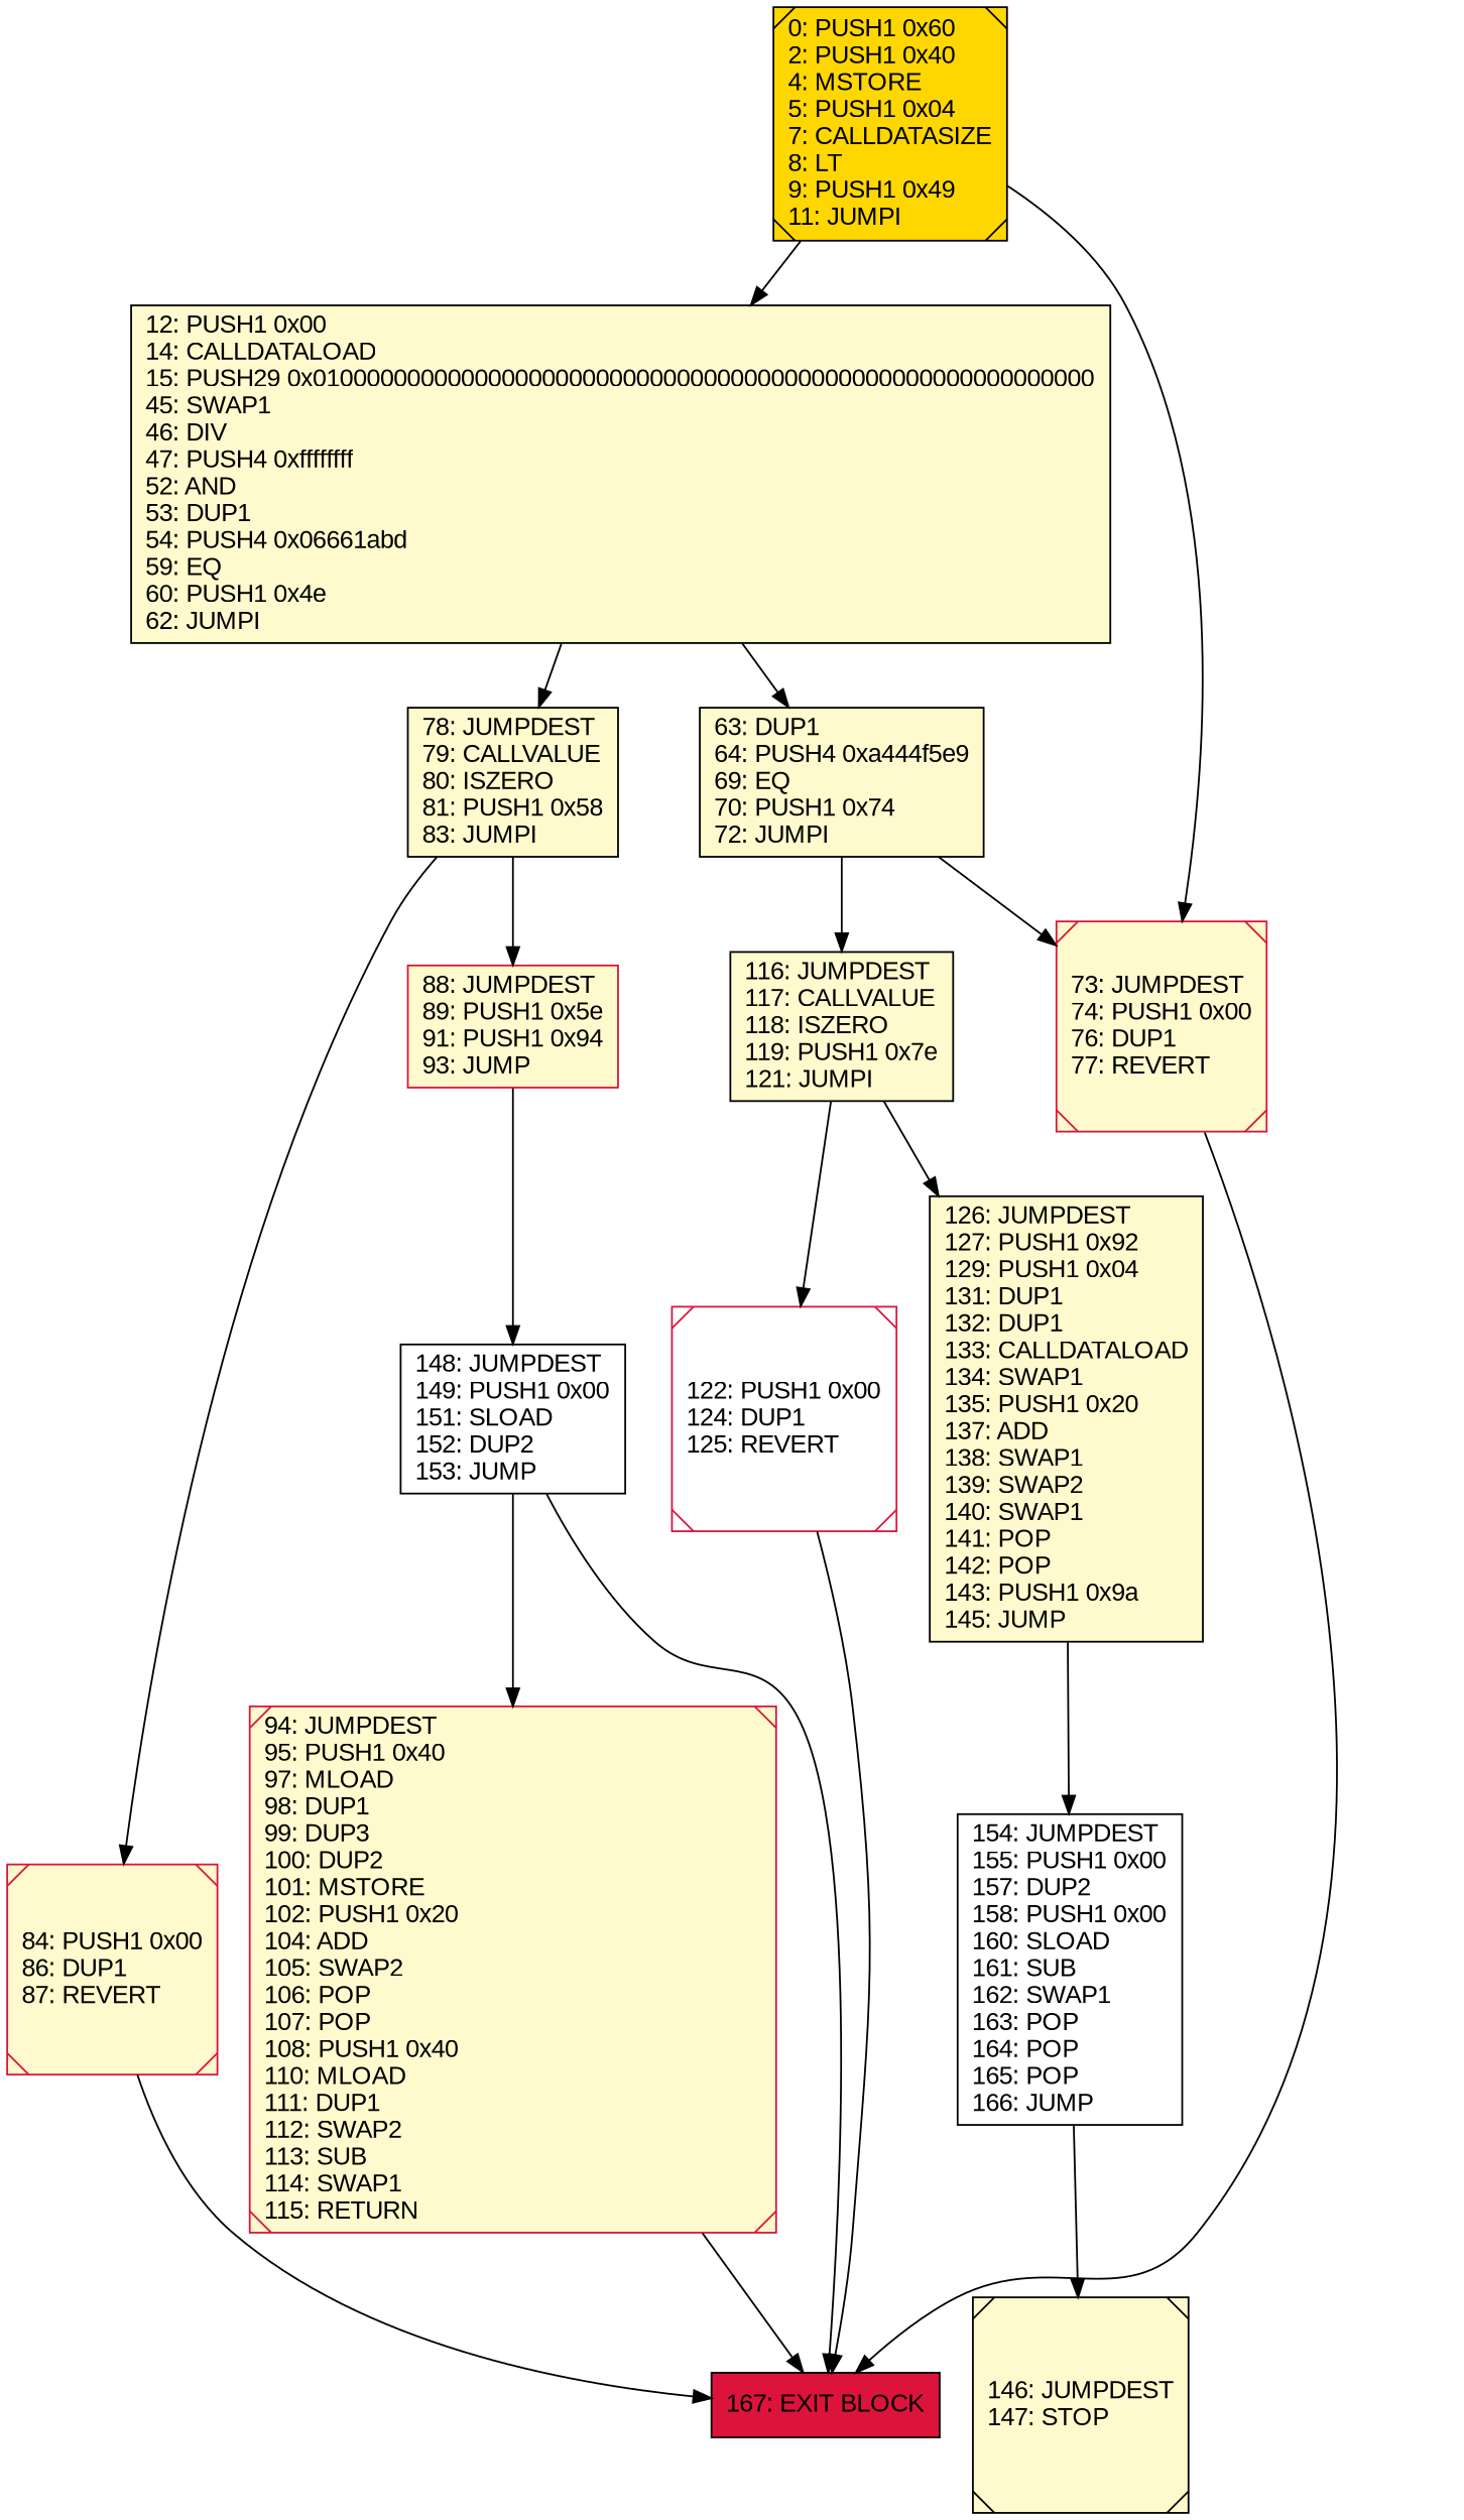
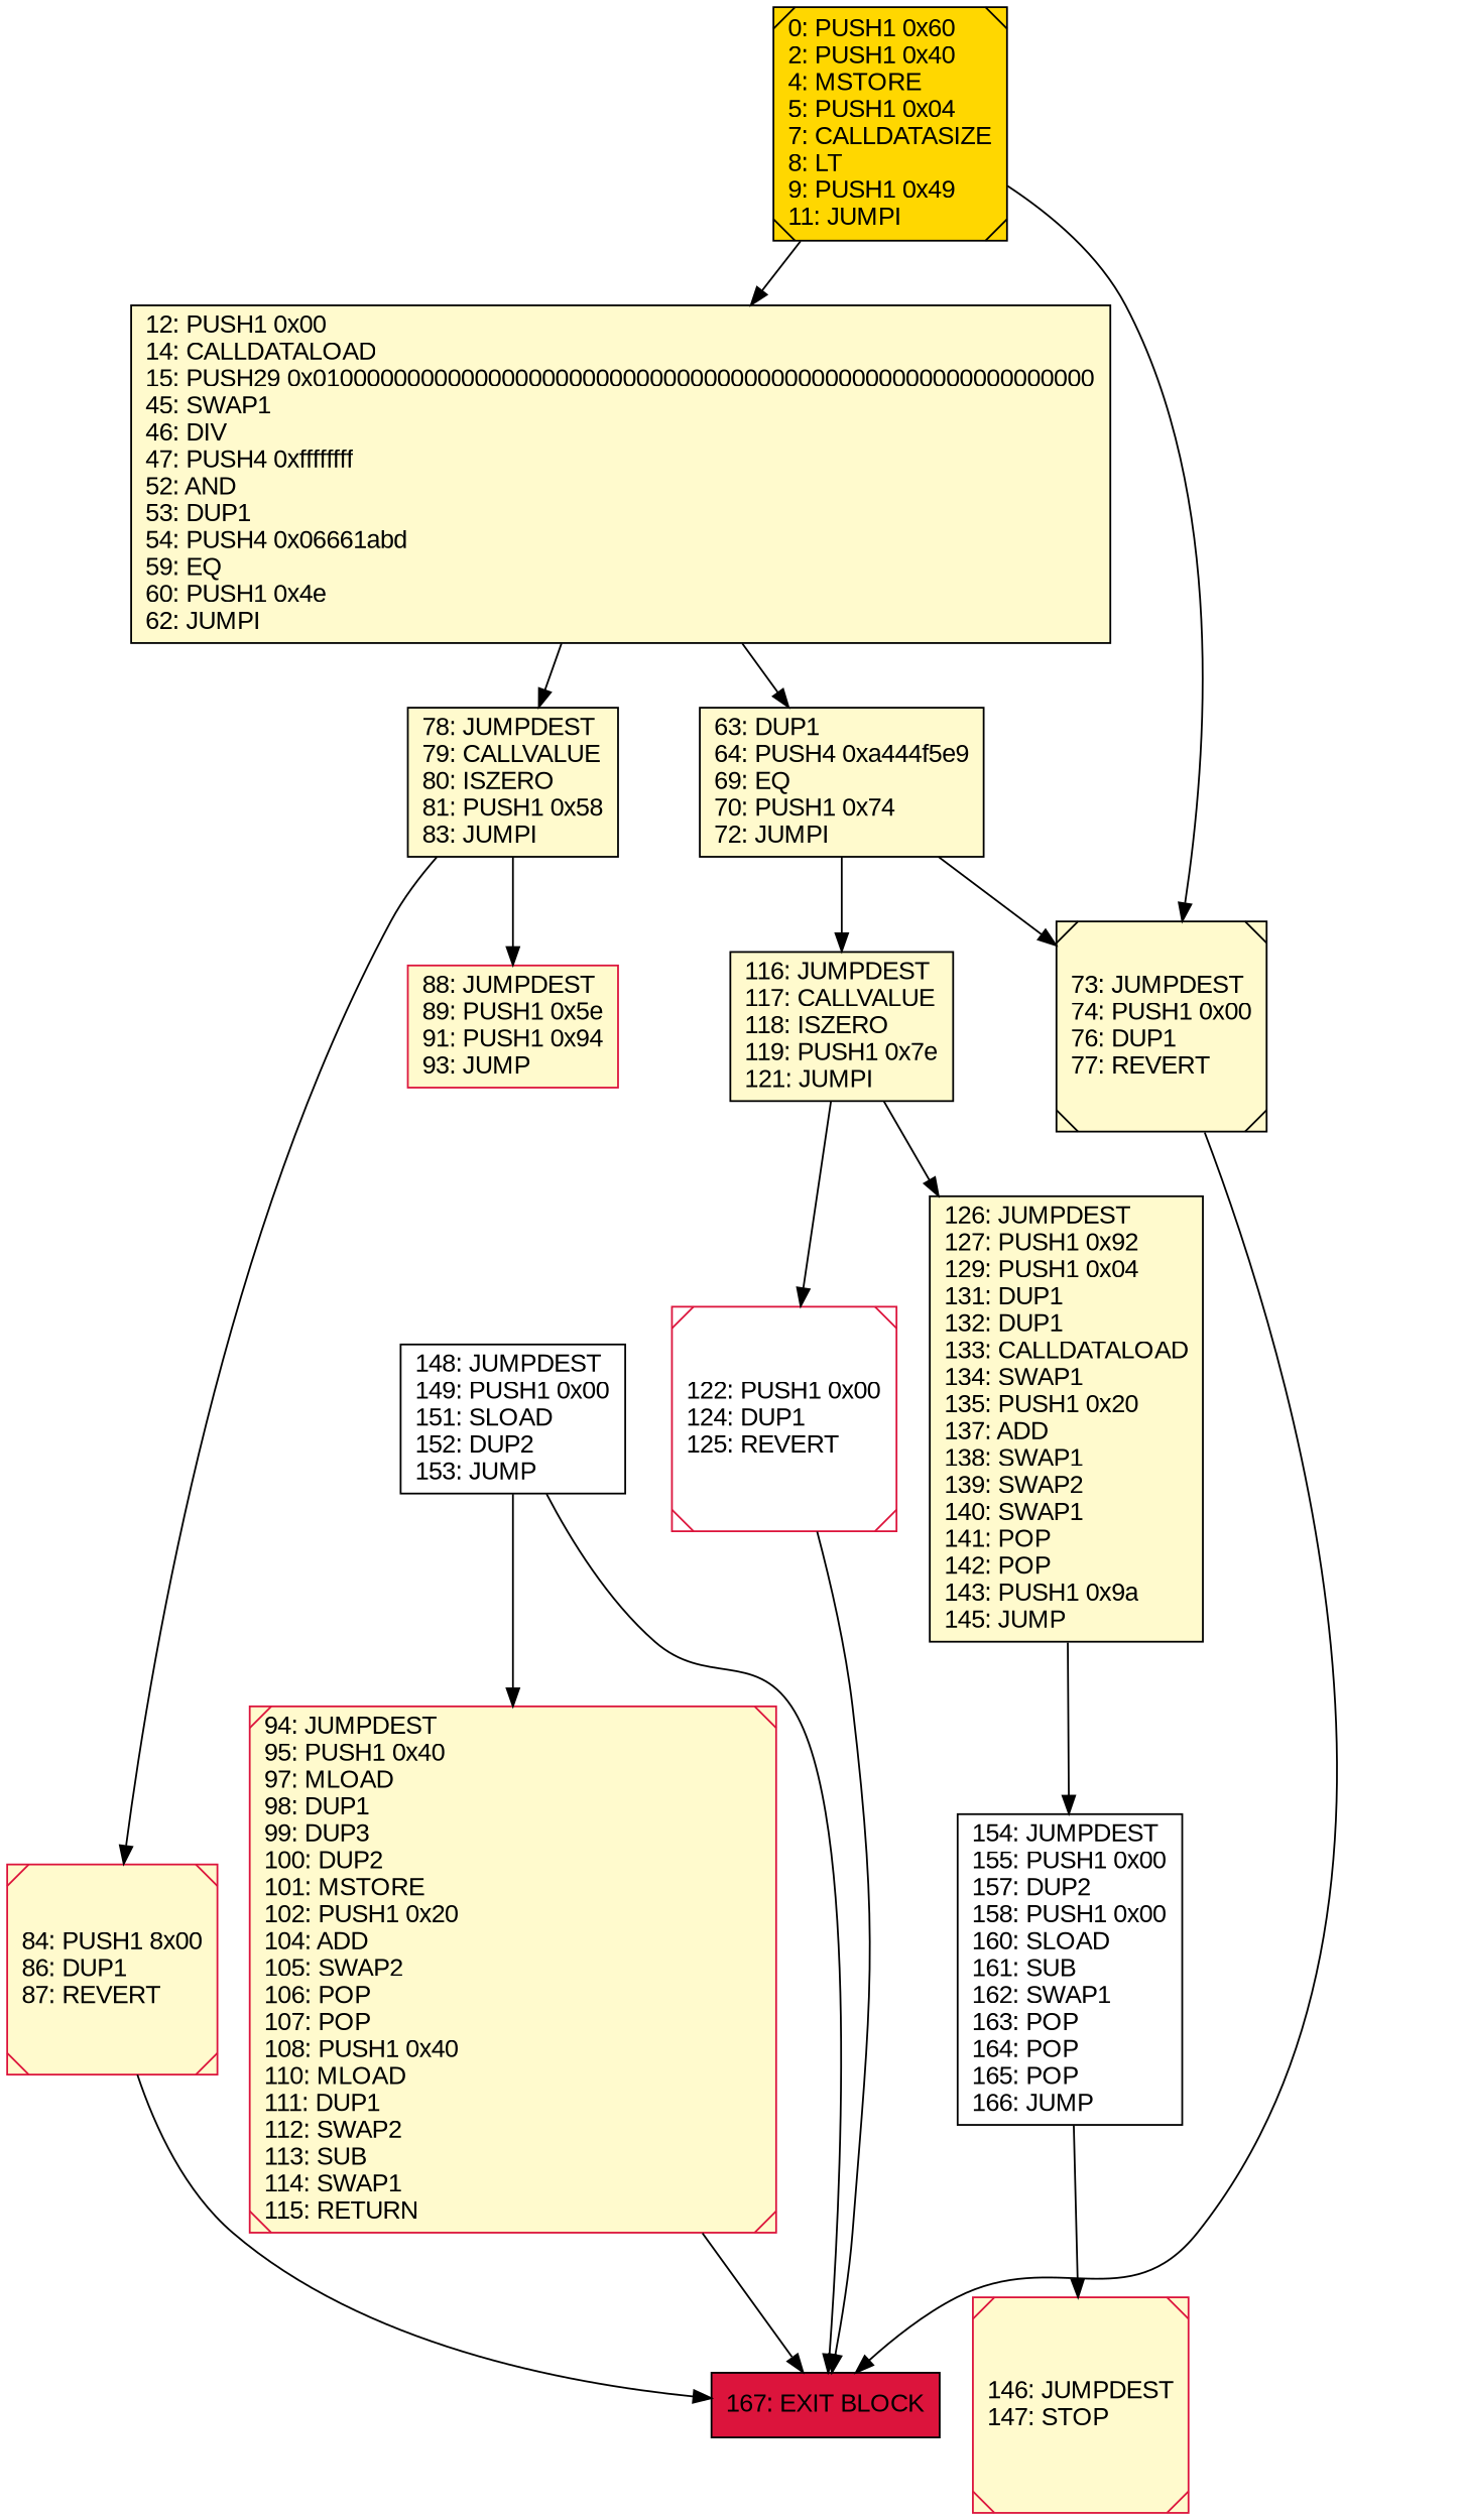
  digraph {
    rankdir=UD
    node [color=black fillcolor=lemonchiffon fontcolor=black fontname=arial shape=box style=filled]
    n1 [fillcolor=white label="148: JUMPDEST\l149: PUSH1 0x00\l151: SLOAD\l152: DUP2\l153: JUMP\l"]
    n2 [color=crimson label="94: JUMPDEST\l95: PUSH1 0x40\l97: MLOAD\l98: DUP1\l99: DUP3\l100: DUP2\l101: MSTORE\l102: PUSH1 0x20\l104: ADD\l105: SWAP2\l106: POP\l107: POP\l108: PUSH1 0x40\l110: MLOAD\l111: DUP1\l112: SWAP2\l113: SUB\l114: SWAP1\l115: RETURN\l" shape=Msquare]
    n3 [fillcolor=crimson label="167: EXIT BLOCK\l"]
    n4 [label="126: JUMPDEST\l127: PUSH1 0x92\l129: PUSH1 0x04\l131: DUP1\l132: DUP1\l133: CALLDATALOAD\l134: SWAP1\l135: PUSH1 0x20\l137: ADD\l138: SWAP1\l139: SWAP2\l140: SWAP1\l141: POP\l142: POP\l143: PUSH1 0x9a\l145: JUMP\l"]
    n5 [fillcolor=white label="154: JUMPDEST\l155: PUSH1 0x00\l157: DUP2\l158: PUSH1 0x00\l160: SLOAD\l161: SUB\l162: SWAP1\l163: POP\l164: POP\l165: POP\l166: JUMP\l"]
-   n6 [label="146: JUMPDEST\l147: STOP\l" shape=Msquare]
+   n6 [color=crimson label="146: JUMPDEST\l147: STOP\l" shape=Msquare]
    n7 [label="12: PUSH1 0x00\l14: CALLDATALOAD\l15: PUSH29 0x0100000000000000000000000000000000000000000000000000000000\l45: SWAP1\l46: DIV\l47: PUSH4 0xffffffff\l52: AND\l53: DUP1\l54: PUSH4 0x06661abd\l59: EQ\l60: PUSH1 0x4e\l62: JUMPI\l"]
    n8 [label="63: DUP1\l64: PUSH4 0xa444f5e9\l69: EQ\l70: PUSH1 0x74\l72: JUMPI\l"]
    n9 [label="78: JUMPDEST\l79: CALLVALUE\l80: ISZERO\l81: PUSH1 0x58\l83: JUMPI\l"]
-   n10 [color=crimson label="73: JUMPDEST\l74: PUSH1 0x00\l76: DUP1\l77: REVERT\l" shape=Msquare]
+   n10 [label="73: JUMPDEST\l74: PUSH1 0x00\l76: DUP1\l77: REVERT\l" shape=Msquare]
    n11 [label="116: JUMPDEST\l117: CALLVALUE\l118: ISZERO\l119: PUSH1 0x7e\l121: JUMPI\l"]
    n12 [color=crimson label="88: JUMPDEST\l89: PUSH1 0x5e\l91: PUSH1 0x94\l93: JUMP\l"]
-   n13 [color=crimson label="84: PUSH1 0x00\l86: DUP1\l87: REVERT\l" shape=Msquare]
+   n13 [color=crimson label="84: PUSH1 8x00\l86: DUP1\l87: REVERT\l" shape=Msquare]
    n14 [color=crimson fillcolor=white label="122: PUSH1 0x00\l124: DUP1\l125: REVERT\l" shape=Msquare]
    n15 [fillcolor=gold label="0: PUSH1 0x60\l2: PUSH1 0x40\l4: MSTORE\l5: PUSH1 0x04\l7: CALLDATASIZE\l8: LT\l9: PUSH1 0x49\l11: JUMPI\l" shape=Msquare]
    n1 -> n2
    n1 -> n3
    n2 -> n3
    n4 -> n5
    n5 -> n6
    n7 -> n8
    n7 -> n9
    n8 -> n10
    n8 -> n11
    n9 -> n12
    n9 -> n13
    n10 -> n3
    n11 -> n4
    n11 -> n14
-   n12 -> n1
    n13 -> n3
    n14 -> n3
    n15 -> n7
    n15 -> n10
  }
